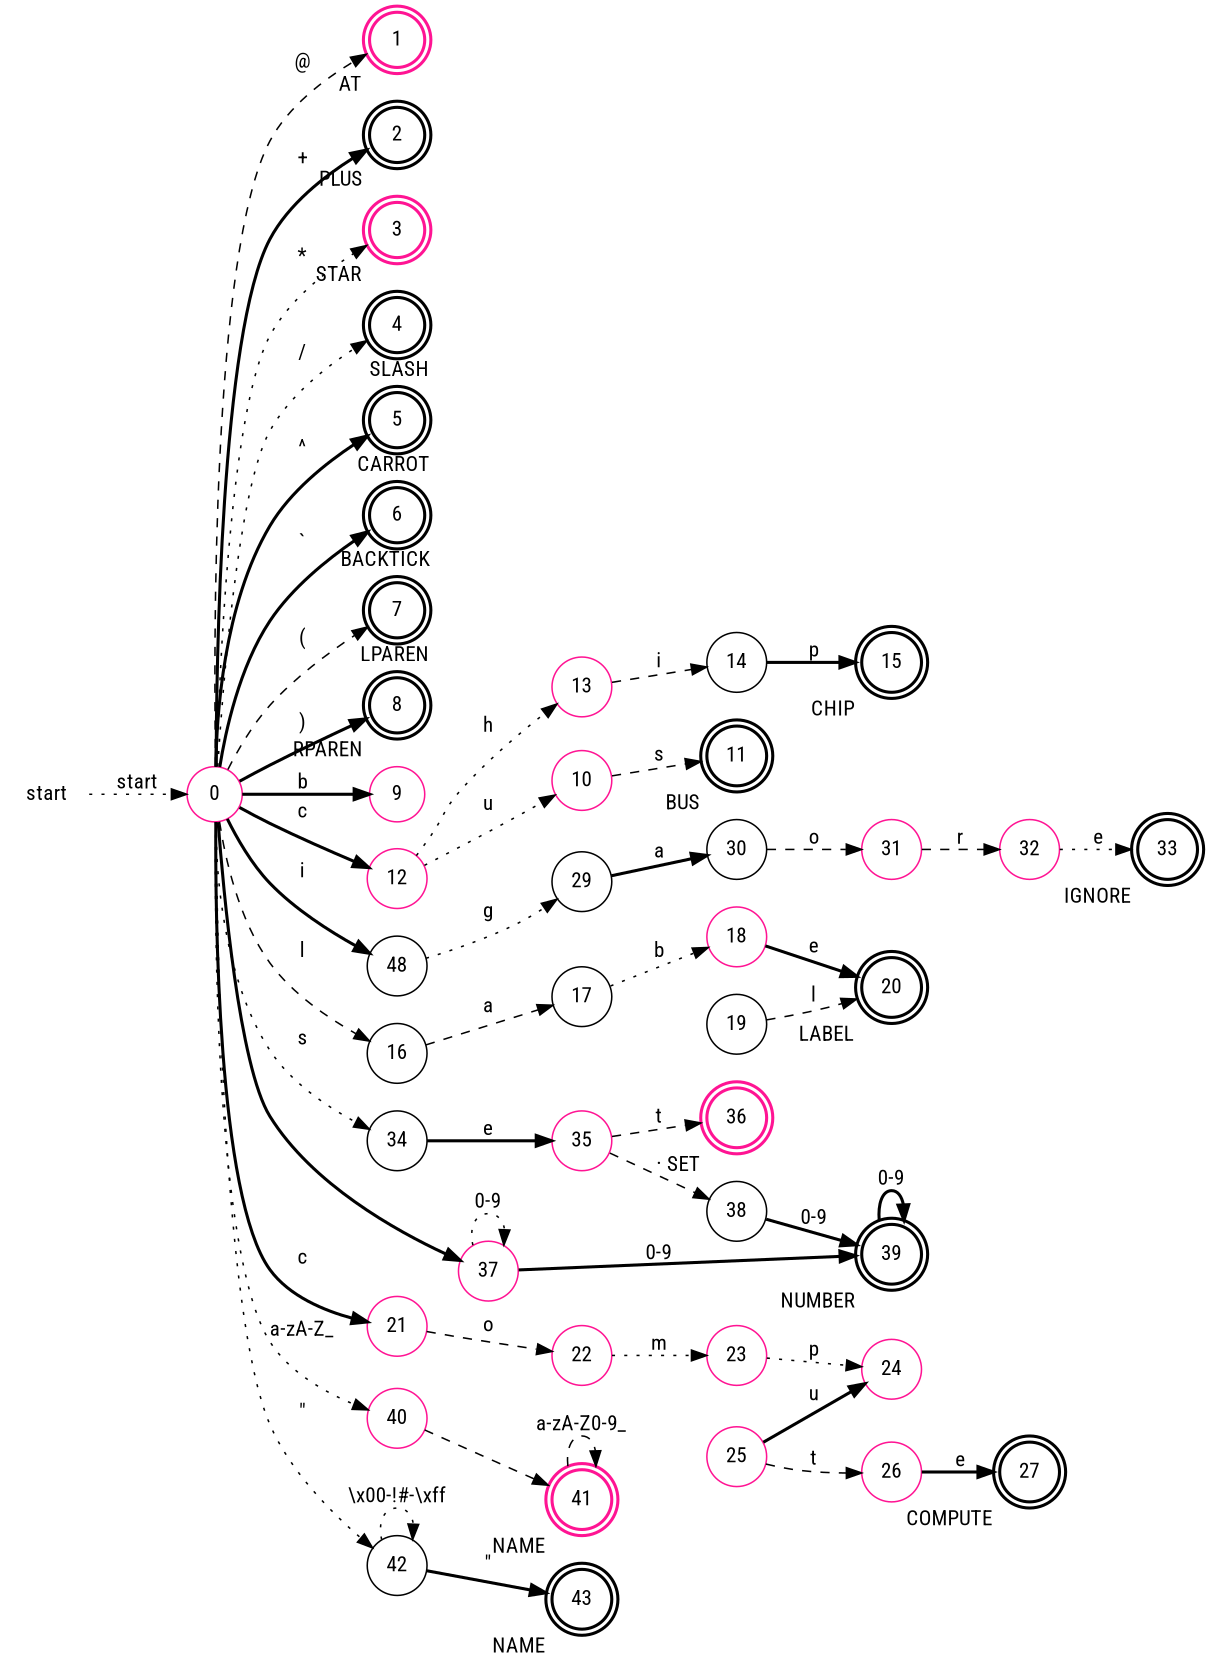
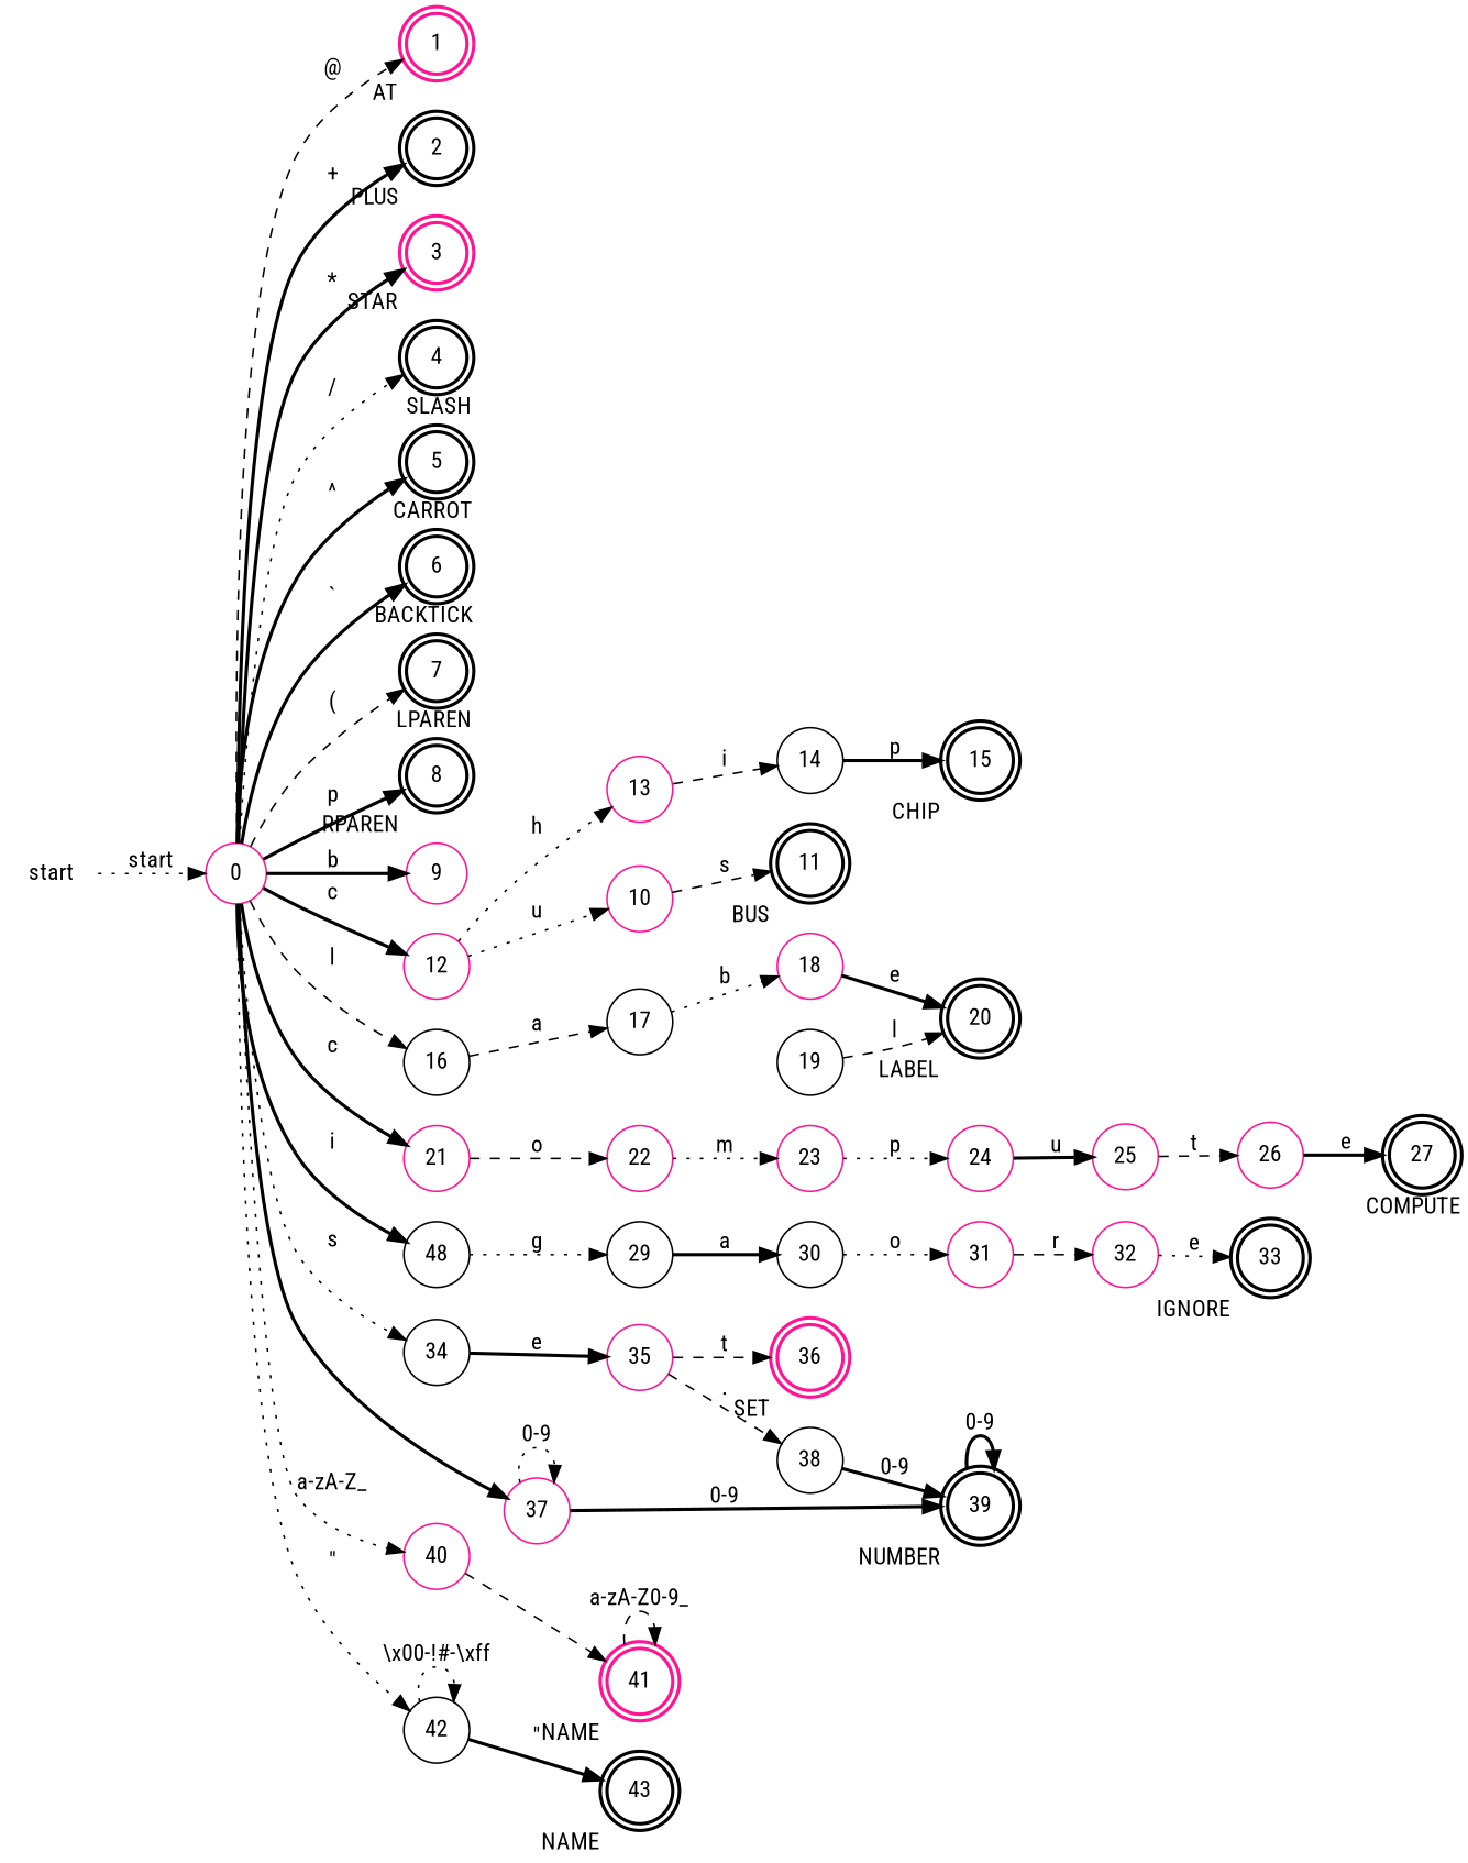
  digraph {
    fontname="Roboto Condensed"
    rankdir=LR
    node [color=black fontname="Roboto Condensed" shape=circle]
    edge [fontname="Roboto Condensed" style=bold]
    start [color=deeppink shape=none]
    0 [color=deeppink]
    1 [color=deeppink peripheries=2 style=bold xlabel=AT]
    2 [peripheries=2 style=bold xlabel=PLUS]
    3 [color=deeppink peripheries=2 style=bold xlabel=STAR]
    4 [peripheries=2 style=bold xlabel=SLASH]
    5 [peripheries=2 style=bold xlabel=CARROT]
    6 [peripheries=2 style=bold xlabel=BACKTICK]
    7 [peripheries=2 style=bold xlabel=LPAREN]
    8 [peripheries=2 style=bold xlabel=RPAREN]
    9 [color=deeppink]
    12 [color=deeppink]
    16
    21 [color=deeppink]
    n15 [label=48]
    34
    37 [color=deeppink]
    40 [color=deeppink]
    42
    10 [color=deeppink]
    13 [color=deeppink]
    17
    22 [color=deeppink]
    29
    35 [color=deeppink]
    39 [peripheries=2 style=bold xlabel=NUMBER]
    41 [color=deeppink peripheries=2 style=bold xlabel=NAME]
    43 [peripheries=2 style=bold xlabel=NAME]
    11 [peripheries=2 style=bold xlabel=BUS]
    14
    15 [peripheries=2 style=bold xlabel=CHIP]
    18 [color=deeppink]
    20 [peripheries=2 style=bold xlabel=LABEL]
    19
    23 [color=deeppink]
    24 [color=deeppink]
    25 [color=deeppink]
    26 [color=deeppink]
    27 [peripheries=2 style=bold xlabel=COMPUTE]
    30
    31 [color=deeppink]
    32 [color=deeppink]
    33 [peripheries=2 style=bold xlabel=IGNORE]
    36 [color=deeppink peripheries=2 style=bold xlabel=SET]
    38
    start -> 0 [label=start style=dotted]
    0 -> 1 [label="@" style=dashed]
    0 -> 2 [label="+"]
-   0 -> 3 [label="*" style=dotted]
+   0 -> 3 [label="*"]
    0 -> 4 [label="/" style=dotted]
    0 -> 5 [label="\^"]
    0 -> 6 [label="`"]
    0 -> 7 [label="(" style=dashed]
-   0 -> 8 [label=")"]
+   0 -> 8 [label=p]
    0 -> 9 [label=b]
    0 -> 12 [label=c]
    0 -> 16 [label=l style=dashed]
    0 -> 21 [label=c]
    0 -> n15 [label=i]
    0 -> 34 [label=s style=dotted]
    0 -> 37
    0 -> 40 [label="a-zA-Z_" style=dotted]
    0 -> 42 [label="\"" style=dotted]
    12 -> 10 [label=u style=dotted]
    12 -> 13 [label=h style=dotted]
    16 -> 17 [label=a style=dashed]
    21 -> 22 [label=o style=dashed]
    n15 -> 29 [label=g style=dotted]
    34 -> 35 [label=e]
    37 -> 37 [label="0-9" style=dotted]
    37 -> 39 [label="0-9"]
    40 -> 41 [style=dashed]
    42 -> 42 [label="\\x00-!#-\\xff" style=dotted]
    42 -> 43 [label="\""]
    10 -> 11 [label=s style=dashed]
    13 -> 14 [label=i style=dashed]
    17 -> 18 [label=b style=dotted]
    22 -> 23 [label=m style=dotted]
    29 -> 30 [label=a]
    35 -> 36 [label=t style=dashed]
    35 -> 38 [label="." style=dashed]
    39 -> 39 [label="0-9"]
    41 -> 41 [label="a-zA-Z0-9_" style=dashed]
    14 -> 15 [label=p]
    18 -> 20 [label=e]
    19 -> 20 [label=l style=dashed]
    23 -> 24 [label=p style=dotted]
-   25 -> 24 [label=u]
+   24 -> 25 [label=u]
    25 -> 26 [label=t style=dashed]
    26 -> 27 [label=e]
-   30 -> 31 [label=o style=dashed]
+   30 -> 31 [label=o style=dotted]
    31 -> 32 [label=r style=dashed]
    32 -> 33 [label=e style=dotted]
    38 -> 39 [label="0-9"]
  }
